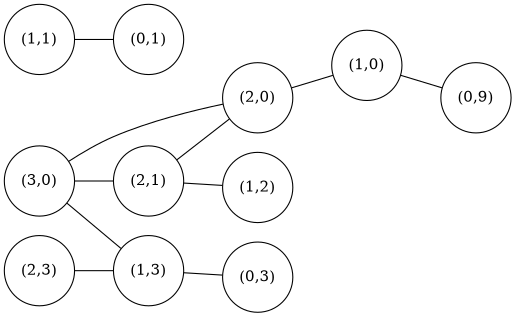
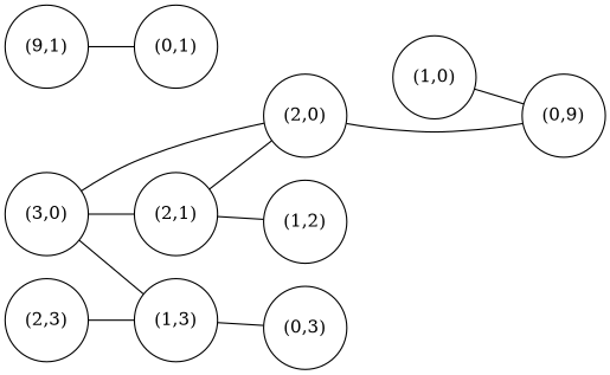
  graph {
    rankdir=LR
    node [shape=circle]
    n1 [label="(3,0)"]
    n2 [label="(2,0)"]
    n3 [label="(2,1)"]
    n4 [label="(1,3)"]
    n5 [label="(1,0)"]
    n6 [label="(1,2)"]
    n7 [label="(2,3)"]
    n8 [label="(0,9)"]
-   n9 [label="(1,1)"]
+   n9 [label="(9,1)"]
    n10 [label="(0,1)"]
    n11 [label="(0,3)"]
    n1 -- n2
    n1 -- n3
    n1 -- n4
-   n2 -- n5
+   n2 -- n8
    n3 -- n2
    n3 -- n6
    n4 -- n11
    n5 -- n8
    n7 -- n4
    n9 -- n10
  }
